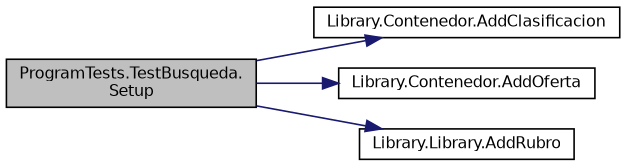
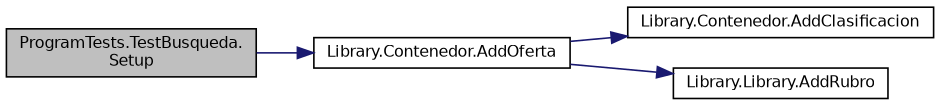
  digraph {
    rankdir=LR
    node [color=black fillcolor=white fontname=Helvetica fontsize=10 shape=record style=filled]
    edge [color=midnightblue fontname=Helvetica fontsize=10 labelfontname=Helvetica labelfontsize=10 style=solid]
    n1 [fillcolor=grey75 fontcolor=black height=0.2 label="ProgramTests.TestBusqueda.\lSetup" width=0.4]
    n2 [height=0.2 label="Library.Contenedor.AddClasificacion" width=0.4]
    n3 [height=0.2 label="Library.Contenedor.AddOferta" width=0.4]
    n4 [height=0.2 label="Library.Library.AddRubro" width=0.4]
-   n1 -> n2
+   n3 -> n2
    n1 -> n3
-   n1 -> n4
+   n3 -> n4
  }
